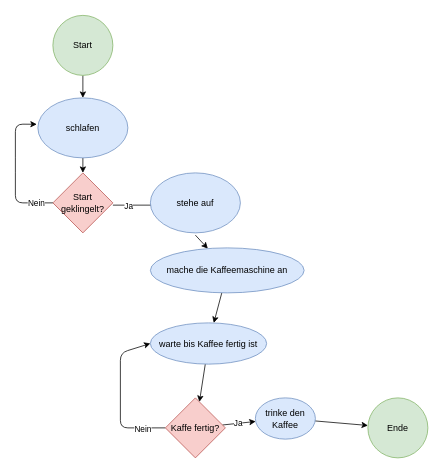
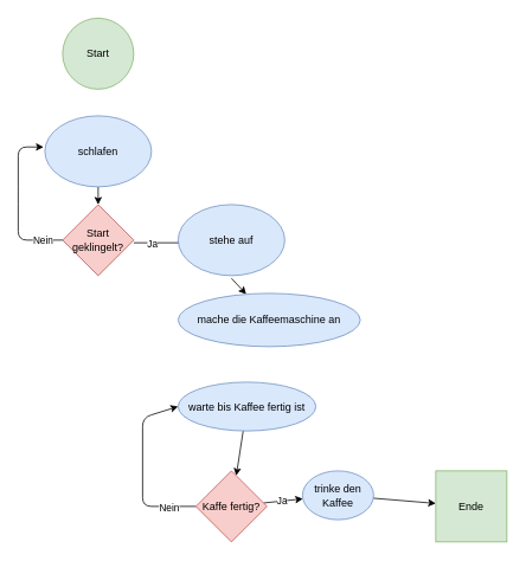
  <mxCell id="0" />
  <mxCell id="1" parent="0" />
- <mxCell id="2" value="" style="edgeStyle=none;html=1;" edge="1" parent="1" source="3" target="22"><mxGeometry relative="1" as="geometry" /></mxCell>
  <mxCell id="3" value="Start" style="ellipse;whiteSpace=wrap;html=1;aspect=fixed;fillColor=#d5e8d4;strokeColor=#82b366;" parent="1" vertex="1"><mxGeometry x="70" y="20" width="80" height="80" as="geometry" /></mxCell>
  <mxCell id="4" value="" style="edgeStyle=none;html=1;" edge="1" parent="1"><mxGeometry relative="1" as="geometry"><mxPoint x="150" y="273" as="sourcePoint" /><mxPoint x="220" y="273" as="targetPoint" /></mxGeometry></mxCell>
  <mxCell id="5" value="Ja" style="edgeLabel;html=1;align=center;verticalAlign=middle;resizable=0;points=[];" vertex="1" connectable="0" parent="4"><mxGeometry x="-0.462" relative="1" as="geometry"><mxPoint x="1" as="offset" /></mxGeometry></mxCell>
  <mxCell id="6" value="Start geklingelt?" style="rhombus;whiteSpace=wrap;html=1;fillColor=#f8cecc;strokeColor=#b85450;" vertex="1" parent="1"><mxGeometry x="70" y="230" width="80" height="80" as="geometry" /></mxCell>
  <mxCell id="7" value="" style="edgeStyle=none;html=1;" edge="1" parent="1" target="10"><mxGeometry relative="1" as="geometry"><mxPoint x="260" y="313" as="sourcePoint" /></mxGeometry></mxCell>
  <mxCell id="8" value="stehe auf" style="ellipse;whiteSpace=wrap;html=1;fillColor=#dae8fc;strokeColor=#6c8ebf;" vertex="1" parent="1"><mxGeometry x="200" y="230" width="120" height="80" as="geometry" /></mxCell>
- <mxCell id="9" value="" style="edgeStyle=none;html=1;" edge="1" parent="1" source="10" target="17"><mxGeometry relative="1" as="geometry" /></mxCell>
  <mxCell id="10" value="mache die Kaffeemaschine an" style="ellipse;whiteSpace=wrap;html=1;fillColor=#dae8fc;strokeColor=#6c8ebf;" vertex="1" parent="1"><mxGeometry x="200" y="330" width="205" height="60" as="geometry" /></mxCell>
  <mxCell id="11" value="" style="edgeStyle=none;html=1;" edge="1" parent="1" source="15" target="19"><mxGeometry relative="1" as="geometry" /></mxCell>
  <mxCell id="12" value="Ja" style="edgeLabel;html=1;align=center;verticalAlign=middle;resizable=0;points=[];" vertex="1" connectable="0" parent="11"><mxGeometry x="0.225" y="-1" relative="1" as="geometry"><mxPoint x="-7" y="-1" as="offset" /></mxGeometry></mxCell>
  <mxCell id="13" style="edgeStyle=none;html=1;exitX=0;exitY=0.5;exitDx=0;exitDy=0;entryX=0;entryY=0.5;entryDx=0;entryDy=0;" edge="1" parent="1" source="15" target="17"><mxGeometry relative="1" as="geometry"><Array as="points"><mxPoint x="160" y="570" /><mxPoint x="160" y="470" /></Array></mxGeometry></mxCell>
  <mxCell id="14" value="Nein" style="edgeLabel;html=1;align=center;verticalAlign=middle;resizable=0;points=[];" vertex="1" connectable="0" parent="13"><mxGeometry x="-0.69" y="1" relative="1" as="geometry"><mxPoint as="offset" /></mxGeometry></mxCell>
  <mxCell id="15" value="Kaffe fertig?" style="rhombus;whiteSpace=wrap;html=1;fillColor=#f8cecc;strokeColor=#b85450;" vertex="1" parent="1"><mxGeometry x="220" y="530" width="80" height="80" as="geometry" /></mxCell>
  <mxCell id="16" value="" style="edgeStyle=none;html=1;" edge="1" parent="1" source="17" target="15"><mxGeometry relative="1" as="geometry" /></mxCell>
  <mxCell id="17" value="warte bis Kaffee fertig ist" style="ellipse;whiteSpace=wrap;html=1;fillColor=#dae8fc;strokeColor=#6c8ebf;" vertex="1" parent="1"><mxGeometry x="200" y="430" width="155" height="55" as="geometry" /></mxCell>
  <mxCell id="18" value="" style="edgeStyle=none;html=1;" edge="1" parent="1" source="19" target="20"><mxGeometry relative="1" as="geometry" /></mxCell>
  <mxCell id="19" value="trinke den Kaffee" style="ellipse;whiteSpace=wrap;html=1;fillColor=#dae8fc;strokeColor=#6c8ebf;" vertex="1" parent="1"><mxGeometry x="340" y="530" width="80" height="55" as="geometry" /></mxCell>
- <mxCell id="20" value="Ende" style="ellipse;whiteSpace=wrap;html=1;aspect=fixed;fillColor=#d5e8d4;strokeColor=#82b366;" vertex="1" parent="1"><mxGeometry x="490" y="530" width="80" height="80" as="geometry" /></mxCell>
+ <mxCell id="20" value="Ende" style="whiteSpace=wrap;html=1;aspect=fixed;fillColor=#d5e8d4;strokeColor=#82b366;rounded=0;" vertex="1" parent="1"><mxGeometry x="490" y="530" width="80" height="80" as="geometry" /></mxCell>
  <mxCell id="21" value="" style="edgeStyle=none;html=1;" edge="1" parent="1" source="22" target="6"><mxGeometry relative="1" as="geometry" /></mxCell>
  <mxCell id="22" value="schlafen" style="ellipse;whiteSpace=wrap;html=1;fillColor=#dae8fc;strokeColor=#6c8ebf;" vertex="1" parent="1"><mxGeometry x="50" y="130" width="120" height="80" as="geometry" /></mxCell>
  <mxCell id="23" style="edgeStyle=none;html=1;exitX=0;exitY=0.5;exitDx=0;exitDy=0;entryX=-0.012;entryY=0.44;entryDx=0;entryDy=0;entryPerimeter=0;" edge="1" parent="1" source="6" target="22"><mxGeometry relative="1" as="geometry"><Array as="points"><mxPoint x="20" y="270" /><mxPoint x="20" y="220" /><mxPoint x="20" y="165" /></Array></mxGeometry></mxCell>
  <mxCell id="24" value="Nein" style="edgeLabel;html=1;align=center;verticalAlign=middle;resizable=0;points=[];" vertex="1" connectable="0" parent="23"><mxGeometry x="-0.747" relative="1" as="geometry"><mxPoint as="offset" /></mxGeometry></mxCell>
